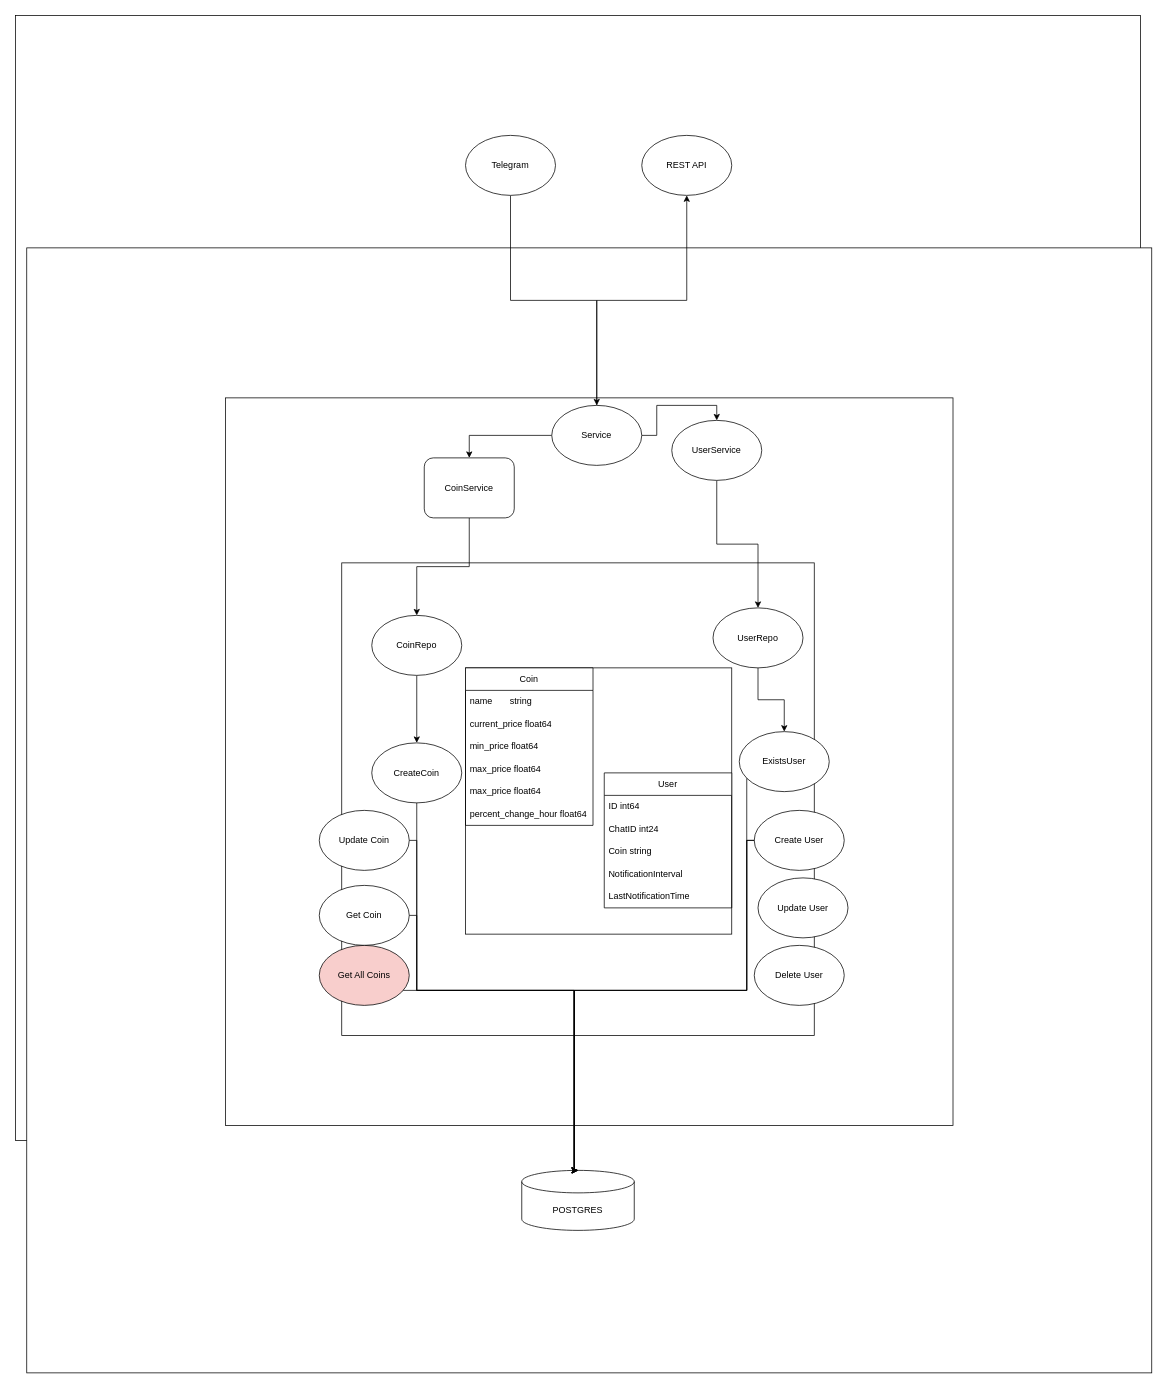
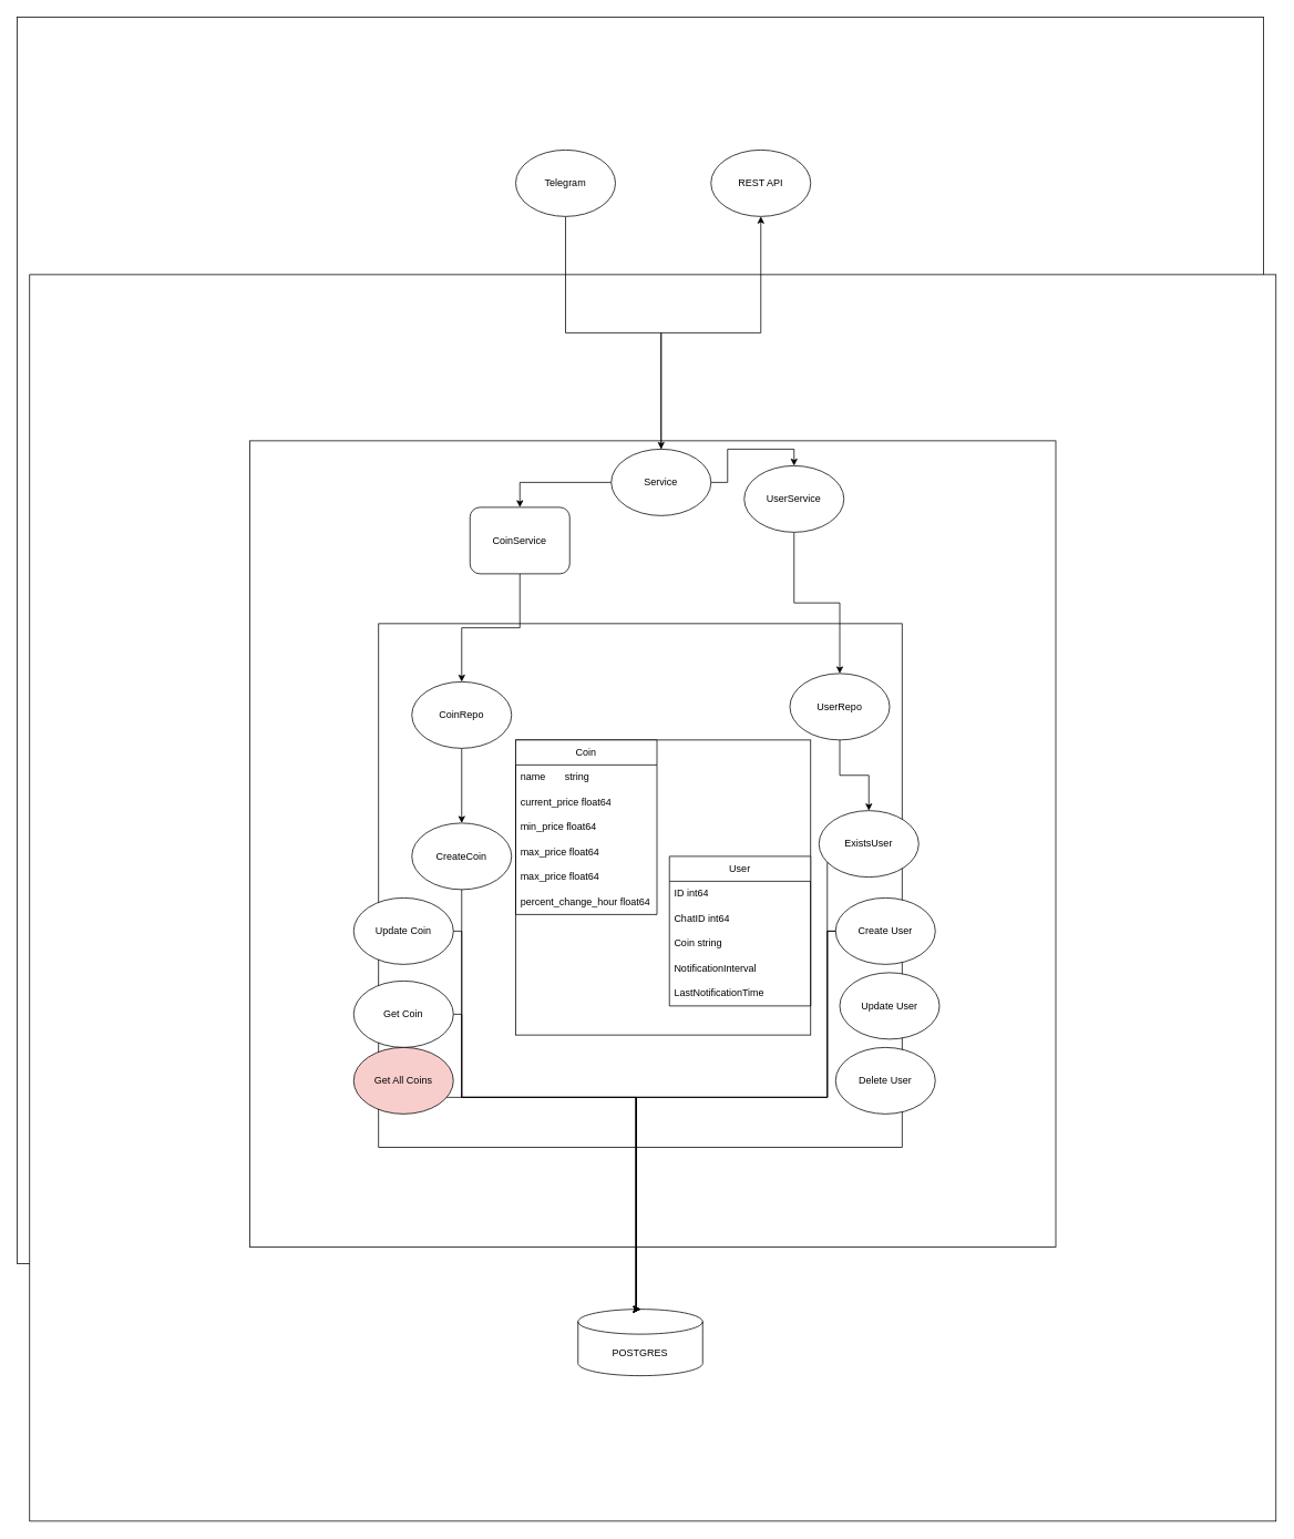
  <mxCell id="0" />
  <mxCell id="1" parent="0" />
  <mxCell id="2" value="" style="whiteSpace=wrap;html=1;aspect=fixed;" parent="1" vertex="1"><mxGeometry x="20" y="20" width="1500" height="1500" as="geometry" /></mxCell>
  <mxCell id="3" value="" style="whiteSpace=wrap;html=1;aspect=fixed;" parent="1" vertex="1"><mxGeometry x="35" y="330" width="1500" height="1500" as="geometry" /></mxCell>
  <mxCell id="4" value="" style="whiteSpace=wrap;html=1;aspect=fixed;" parent="1" vertex="1"><mxGeometry x="300" y="530" width="970" height="970" as="geometry" /></mxCell>
  <mxCell id="5" value="" style="whiteSpace=wrap;html=1;aspect=fixed;" parent="1" vertex="1"><mxGeometry x="455" y="750" width="630" height="630" as="geometry" /></mxCell>
  <mxCell id="6" value="" style="whiteSpace=wrap;html=1;aspect=fixed;" parent="1" vertex="1"><mxGeometry x="620" y="890" width="355" height="355" as="geometry" /></mxCell>
  <mxCell id="7" value="Coin" style="swimlane;fontStyle=0;childLayout=stackLayout;horizontal=1;startSize=30;horizontalStack=0;resizeParent=1;resizeParentMax=0;resizeLast=0;collapsible=1;marginBottom=0;whiteSpace=wrap;html=1;" parent="1" vertex="1"><mxGeometry x="620" y="890" width="170" height="210" as="geometry" /></mxCell>
  <mxCell id="8" value="name&lt;span style=&quot;white-space: pre;&quot;&gt;&#09;&lt;/span&gt;string" style="text;strokeColor=none;fillColor=none;align=left;verticalAlign=middle;spacingLeft=4;spacingRight=4;overflow=hidden;points=[[0,0.5],[1,0.5]];portConstraint=eastwest;rotatable=0;whiteSpace=wrap;html=1;" parent="7" vertex="1"><mxGeometry y="30" width="170" height="30" as="geometry" /></mxCell>
  <mxCell id="9" value="current_price float64" style="text;strokeColor=none;fillColor=none;align=left;verticalAlign=middle;spacingLeft=4;spacingRight=4;overflow=hidden;points=[[0,0.5],[1,0.5]];portConstraint=eastwest;rotatable=0;whiteSpace=wrap;html=1;" parent="7" vertex="1"><mxGeometry y="60" width="170" height="30" as="geometry" /></mxCell>
  <mxCell id="10" value="min_price float64" style="text;strokeColor=none;fillColor=none;align=left;verticalAlign=middle;spacingLeft=4;spacingRight=4;overflow=hidden;points=[[0,0.5],[1,0.5]];portConstraint=eastwest;rotatable=0;whiteSpace=wrap;html=1;" parent="7" vertex="1"><mxGeometry y="90" width="170" height="30" as="geometry" /></mxCell>
  <mxCell id="11" value="max_price float64" style="text;strokeColor=none;fillColor=none;align=left;verticalAlign=middle;spacingLeft=4;spacingRight=4;overflow=hidden;points=[[0,0.5],[1,0.5]];portConstraint=eastwest;rotatable=0;whiteSpace=wrap;html=1;" parent="7" vertex="1"><mxGeometry y="120" width="170" height="30" as="geometry" /></mxCell>
  <mxCell id="12" value="max_price float64" style="text;strokeColor=none;fillColor=none;align=left;verticalAlign=middle;spacingLeft=4;spacingRight=4;overflow=hidden;points=[[0,0.5],[1,0.5]];portConstraint=eastwest;rotatable=0;whiteSpace=wrap;html=1;" parent="7" vertex="1"><mxGeometry y="150" width="170" height="30" as="geometry" /></mxCell>
  <mxCell id="13" value="percent_change_hour float64" style="text;strokeColor=none;fillColor=none;align=left;verticalAlign=middle;spacingLeft=4;spacingRight=4;overflow=hidden;points=[[0,0.5],[1,0.5]];portConstraint=eastwest;rotatable=0;whiteSpace=wrap;html=1;" parent="7" vertex="1"><mxGeometry y="180" width="170" height="30" as="geometry" /></mxCell>
  <mxCell id="14" value="Create User" style="ellipse;whiteSpace=wrap;html=1;" parent="1" vertex="1"><mxGeometry x="1005" y="1080" width="120" height="80" as="geometry" /></mxCell>
  <mxCell id="15" value="CreateCoin" style="ellipse;whiteSpace=wrap;html=1;" parent="1" vertex="1"><mxGeometry x="495" y="990" width="120" height="80" as="geometry" /></mxCell>
  <mxCell id="16" value="Update Coin" style="ellipse;whiteSpace=wrap;html=1;" parent="1" vertex="1"><mxGeometry x="425" y="1080" width="120" height="80" as="geometry" /></mxCell>
  <mxCell id="17" value="ExistsUser" style="ellipse;whiteSpace=wrap;html=1;" parent="1" vertex="1"><mxGeometry x="985" y="975" width="120" height="80" as="geometry" /></mxCell>
  <mxCell id="18" style="edgeStyle=orthogonalEdgeStyle;rounded=0;orthogonalLoop=1;jettySize=auto;html=1;entryX=0.5;entryY=0;entryDx=0;entryDy=0;" parent="1" source="19" target="15" edge="1"><mxGeometry relative="1" as="geometry" /></mxCell>
  <mxCell id="19" value="CoinRepo" style="ellipse;whiteSpace=wrap;html=1;" parent="1" vertex="1"><mxGeometry x="495" y="820" width="120" height="80" as="geometry" /></mxCell>
  <mxCell id="20" style="edgeStyle=orthogonalEdgeStyle;rounded=0;orthogonalLoop=1;jettySize=auto;html=1;entryX=0.5;entryY=0;entryDx=0;entryDy=0;" parent="1" source="21" target="19" edge="1"><mxGeometry relative="1" as="geometry" /></mxCell>
  <mxCell id="21" value="CoinService" style="whiteSpace=wrap;html=1;rounded=1;" parent="1" vertex="1"><mxGeometry x="565" y="610" width="120" height="80" as="geometry" /></mxCell>
- <mxCell id="22" value="POSTGRES" style="shape=cylinder3;whiteSpace=wrap;html=1;boundedLbl=1;backgroundOutline=1;size=15;" parent="1" vertex="1"><mxGeometry x="695" y="1560" width="150" height="80" as="geometry" /></mxCell>
+ <mxCell id="22" value="POSTGRES" style="shape=cylinder3;whiteSpace=wrap;html=1;boundedLbl=1;backgroundOutline=1;size=15;" parent="1" vertex="1"><mxGeometry x="695" y="1575" width="150" height="80" as="geometry" /></mxCell>
  <mxCell id="23" value="REST API" style="ellipse;whiteSpace=wrap;html=1;" parent="1" vertex="1"><mxGeometry x="855" y="180" width="120" height="80" as="geometry" /></mxCell>
  <mxCell id="24" style="edgeStyle=orthogonalEdgeStyle;rounded=0;orthogonalLoop=1;jettySize=auto;html=1;entryX=0.5;entryY=0;entryDx=0;entryDy=0;" edge="1" parent="1" source="25" target="50"><mxGeometry relative="1" as="geometry" /></mxCell>
  <mxCell id="25" value="Telegram" style="ellipse;whiteSpace=wrap;html=1;" parent="1" vertex="1"><mxGeometry x="620" y="180" width="120" height="80" as="geometry" /></mxCell>
  <mxCell id="26" style="edgeStyle=orthogonalEdgeStyle;rounded=0;orthogonalLoop=1;jettySize=auto;html=1;entryX=0.5;entryY=0;entryDx=0;entryDy=0;entryPerimeter=0;" edge="1" parent="1" source="14" target="22"><mxGeometry relative="1" as="geometry"><Array as="points"><mxPoint x="995" y="1120" /><mxPoint x="995" y="1320" /><mxPoint x="765" y="1320" /></Array></mxGeometry></mxCell>
  <mxCell id="27" style="edgeStyle=orthogonalEdgeStyle;rounded=0;orthogonalLoop=1;jettySize=auto;html=1;entryX=0.5;entryY=0;entryDx=0;entryDy=0;entryPerimeter=0;" edge="1" parent="1" source="16" target="22"><mxGeometry relative="1" as="geometry"><Array as="points"><mxPoint x="555" y="1120" /><mxPoint x="555" y="1320" /><mxPoint x="765" y="1320" /></Array></mxGeometry></mxCell>
  <mxCell id="28" style="edgeStyle=orthogonalEdgeStyle;rounded=0;orthogonalLoop=1;jettySize=auto;html=1;entryX=0.5;entryY=0;entryDx=0;entryDy=0;entryPerimeter=0;" edge="1" parent="1" source="15" target="22"><mxGeometry relative="1" as="geometry"><Array as="points"><mxPoint x="555" y="1320" /><mxPoint x="765" y="1320" /></Array></mxGeometry></mxCell>
  <mxCell id="29" style="edgeStyle=orthogonalEdgeStyle;rounded=0;orthogonalLoop=1;jettySize=auto;html=1;entryX=0.5;entryY=0;entryDx=0;entryDy=0;entryPerimeter=0;" edge="1" parent="1" source="17" target="22"><mxGeometry relative="1" as="geometry"><Array as="points"><mxPoint x="995" y="1320" /><mxPoint x="765" y="1320" /></Array></mxGeometry></mxCell>
  <mxCell id="30" value="Get Coin" style="ellipse;whiteSpace=wrap;html=1;" vertex="1" parent="1"><mxGeometry x="425" y="1180" width="120" height="80" as="geometry" /></mxCell>
  <mxCell id="31" style="edgeStyle=orthogonalEdgeStyle;rounded=0;orthogonalLoop=1;jettySize=auto;html=1;entryX=0.5;entryY=0;entryDx=0;entryDy=0;entryPerimeter=0;" edge="1" parent="1" source="30" target="22"><mxGeometry relative="1" as="geometry"><Array as="points"><mxPoint x="555" y="1220" /><mxPoint x="555" y="1320" /><mxPoint x="765" y="1320" /></Array></mxGeometry></mxCell>
  <mxCell id="32" value="Get All Coins" style="ellipse;whiteSpace=wrap;html=1;fillColor=#f8cecc;" vertex="1" parent="1"><mxGeometry x="425" y="1260" width="120" height="80" as="geometry" /></mxCell>
  <mxCell id="33" style="edgeStyle=orthogonalEdgeStyle;rounded=0;orthogonalLoop=1;jettySize=auto;html=1;entryX=0.5;entryY=0;entryDx=0;entryDy=0;entryPerimeter=0;" edge="1" parent="1" source="32" target="22"><mxGeometry relative="1" as="geometry"><Array as="points"><mxPoint x="765" y="1320" /></Array></mxGeometry></mxCell>
  <mxCell id="34" style="edgeStyle=orthogonalEdgeStyle;rounded=0;orthogonalLoop=1;jettySize=auto;html=1;entryX=0.5;entryY=0;entryDx=0;entryDy=0;entryPerimeter=0;" edge="1" parent="1" source="14" target="22"><mxGeometry relative="1" as="geometry"><Array as="points"><mxPoint x="995" y="1120" /><mxPoint x="995" y="1320" /><mxPoint x="765" y="1320" /></Array></mxGeometry></mxCell>
  <mxCell id="35" style="edgeStyle=orthogonalEdgeStyle;rounded=0;orthogonalLoop=1;jettySize=auto;html=1;entryX=0.5;entryY=0;entryDx=0;entryDy=0;" edge="1" parent="1" source="36" target="17"><mxGeometry relative="1" as="geometry" /></mxCell>
  <mxCell id="36" value="UserRepo" style="ellipse;whiteSpace=wrap;html=1;" vertex="1" parent="1"><mxGeometry x="950" y="810" width="120" height="80" as="geometry" /></mxCell>
  <mxCell id="37" style="edgeStyle=orthogonalEdgeStyle;rounded=0;orthogonalLoop=1;jettySize=auto;html=1;entryX=0.5;entryY=0;entryDx=0;entryDy=0;" edge="1" parent="1" source="38" target="36"><mxGeometry relative="1" as="geometry" /></mxCell>
  <mxCell id="38" value="UserService" style="ellipse;whiteSpace=wrap;html=1;" vertex="1" parent="1"><mxGeometry x="895" y="560" width="120" height="80" as="geometry" /></mxCell>
  <mxCell id="39" value="Update User" style="ellipse;whiteSpace=wrap;html=1;" vertex="1" parent="1"><mxGeometry x="1010" y="1170" width="120" height="80" as="geometry" /></mxCell>
  <mxCell id="40" value="Delete User" style="ellipse;whiteSpace=wrap;html=1;" vertex="1" parent="1"><mxGeometry x="1005" y="1260" width="120" height="80" as="geometry" /></mxCell>
  <mxCell id="41" value="User" style="swimlane;fontStyle=0;childLayout=stackLayout;horizontal=1;startSize=30;horizontalStack=0;resizeParent=1;resizeParentMax=0;resizeLast=0;collapsible=1;marginBottom=0;whiteSpace=wrap;html=1;" vertex="1" parent="1"><mxGeometry x="805" y="1030" width="170" height="180" as="geometry" /></mxCell>
  <mxCell id="42" value="ID int64" style="text;strokeColor=none;fillColor=none;align=left;verticalAlign=middle;spacingLeft=4;spacingRight=4;overflow=hidden;points=[[0,0.5],[1,0.5]];portConstraint=eastwest;rotatable=0;whiteSpace=wrap;html=1;" vertex="1" parent="41"><mxGeometry y="30" width="170" height="30" as="geometry" /></mxCell>
- <mxCell id="43" value="ChatID int24" style="text;strokeColor=none;fillColor=none;align=left;verticalAlign=middle;spacingLeft=4;spacingRight=4;overflow=hidden;points=[[0,0.5],[1,0.5]];portConstraint=eastwest;rotatable=0;whiteSpace=wrap;html=1;" vertex="1" parent="41"><mxGeometry y="60" width="170" height="30" as="geometry" /></mxCell>
+ <mxCell id="43" value="ChatID int64" style="text;strokeColor=none;fillColor=none;align=left;verticalAlign=middle;spacingLeft=4;spacingRight=4;overflow=hidden;points=[[0,0.5],[1,0.5]];portConstraint=eastwest;rotatable=0;whiteSpace=wrap;html=1;" vertex="1" parent="41"><mxGeometry y="60" width="170" height="30" as="geometry" /></mxCell>
  <mxCell id="44" value="Coin string" style="text;strokeColor=none;fillColor=none;align=left;verticalAlign=middle;spacingLeft=4;spacingRight=4;overflow=hidden;points=[[0,0.5],[1,0.5]];portConstraint=eastwest;rotatable=0;whiteSpace=wrap;html=1;" vertex="1" parent="41"><mxGeometry y="90" width="170" height="30" as="geometry" /></mxCell>
  <mxCell id="45" value="NotificationInterval&amp;nbsp;" style="text;strokeColor=none;fillColor=none;align=left;verticalAlign=middle;spacingLeft=4;spacingRight=4;overflow=hidden;points=[[0,0.5],[1,0.5]];portConstraint=eastwest;rotatable=0;whiteSpace=wrap;html=1;" vertex="1" parent="41"><mxGeometry y="120" width="170" height="30" as="geometry" /></mxCell>
  <mxCell id="46" value="LastNotificationTime" style="text;strokeColor=none;fillColor=none;align=left;verticalAlign=middle;spacingLeft=4;spacingRight=4;overflow=hidden;points=[[0,0.5],[1,0.5]];portConstraint=eastwest;rotatable=0;whiteSpace=wrap;html=1;" vertex="1" parent="41"><mxGeometry y="150" width="170" height="30" as="geometry" /></mxCell>
  <mxCell id="47" style="edgeStyle=orthogonalEdgeStyle;rounded=0;orthogonalLoop=1;jettySize=auto;html=1;entryX=0.5;entryY=0;entryDx=0;entryDy=0;" edge="1" parent="1" source="50" target="21"><mxGeometry relative="1" as="geometry" /></mxCell>
  <mxCell id="48" style="edgeStyle=orthogonalEdgeStyle;rounded=0;orthogonalLoop=1;jettySize=auto;html=1;entryX=0.5;entryY=0;entryDx=0;entryDy=0;" edge="1" parent="1" source="50" target="38"><mxGeometry relative="1" as="geometry" /></mxCell>
  <mxCell id="49" style="edgeStyle=orthogonalEdgeStyle;rounded=0;orthogonalLoop=1;jettySize=auto;html=1;entryX=0.5;entryY=1;entryDx=0;entryDy=0;" edge="1" parent="1" source="50" target="23"><mxGeometry relative="1" as="geometry" /></mxCell>
  <mxCell id="50" value="Service" style="ellipse;whiteSpace=wrap;html=1;" vertex="1" parent="1"><mxGeometry x="735" y="540" width="120" height="80" as="geometry" /></mxCell>
